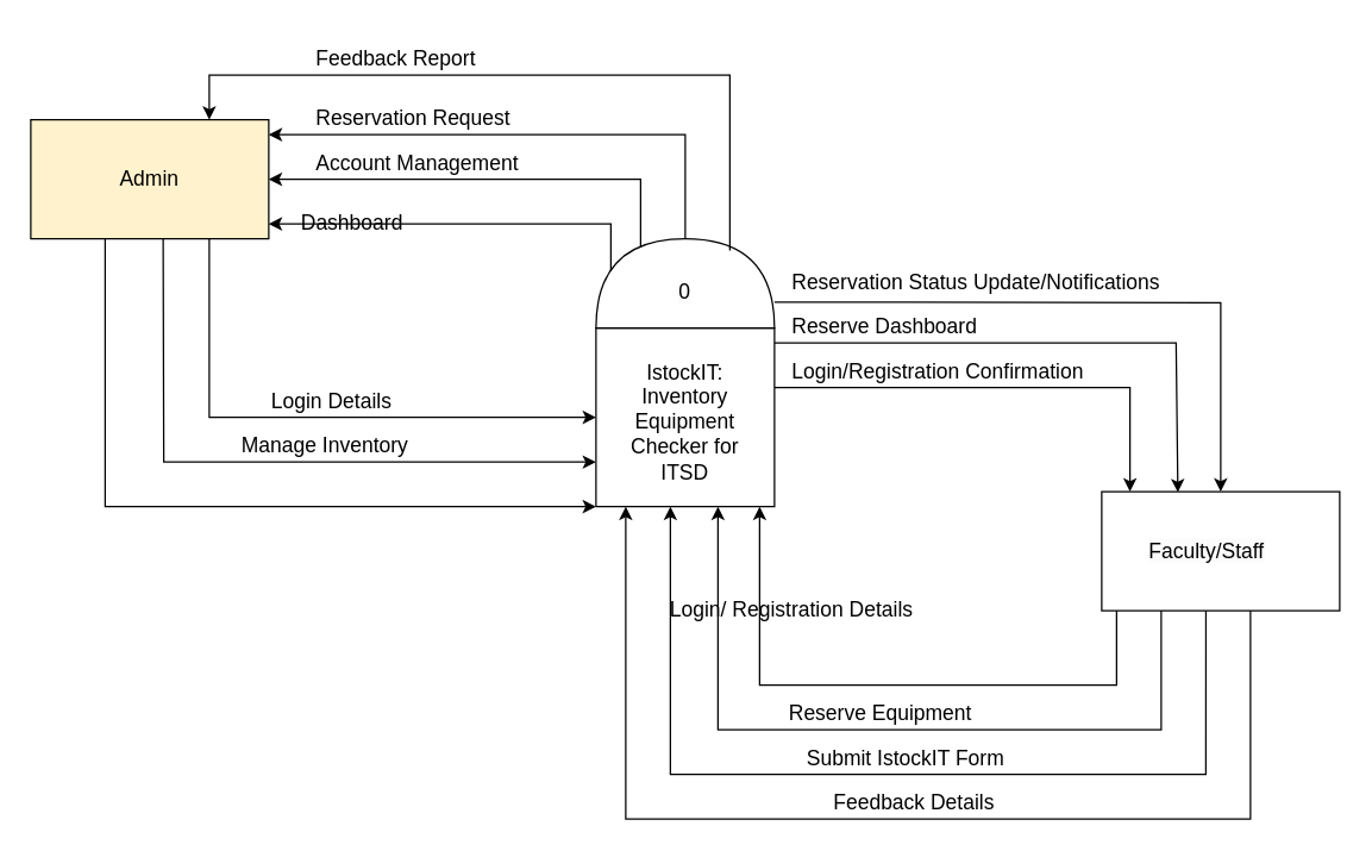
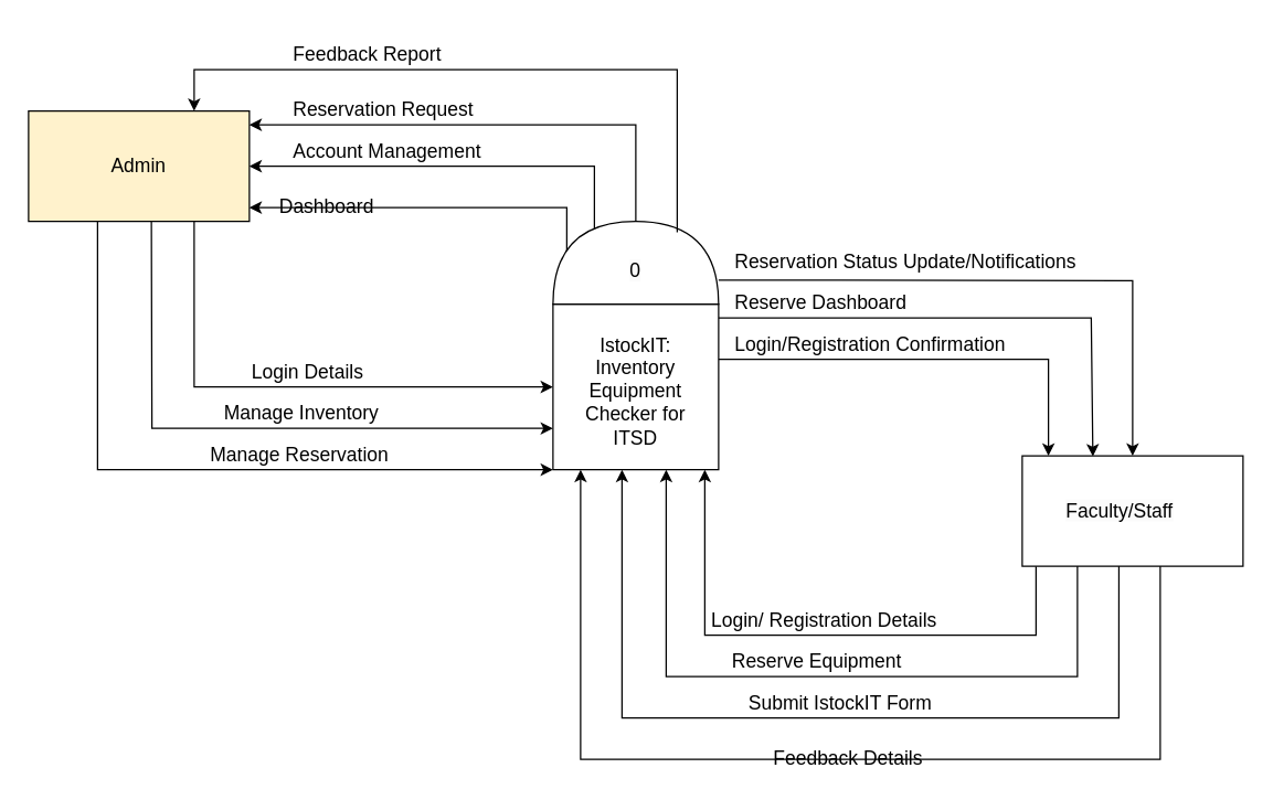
  <mxCell id="0" />
  <mxCell id="1" parent="0" />
  <mxCell id="2" value="&lt;font style=&quot;font-size: 14px;&quot; face=&quot;arial&quot;&gt;Admin&lt;/font&gt;" style="rounded=0;whiteSpace=wrap;html=1;fillColor=#fff2cc;" parent="1" vertex="1"><mxGeometry x="20" y="80" width="160" height="80" as="geometry" /></mxCell>
  <mxCell id="3" value="" style="edgeStyle=none;orthogonalLoop=1;jettySize=auto;html=1;rounded=0;entryX=1;entryY=0.75;entryDx=0;entryDy=0;" parent="1" edge="1"><mxGeometry width="80" relative="1" as="geometry"><mxPoint x="410" y="210" as="sourcePoint" /><mxPoint x="180" y="150" as="targetPoint" /><Array as="points"><mxPoint x="410" y="150" /></Array></mxGeometry></mxCell>
  <mxCell id="4" value="" style="edgeStyle=none;orthogonalLoop=1;jettySize=auto;html=1;rounded=0;entryX=1;entryY=0.75;entryDx=0;entryDy=0;" parent="1" edge="1"><mxGeometry width="80" relative="1" as="geometry"><mxPoint x="430" y="200" as="sourcePoint" /><mxPoint x="180" y="120" as="targetPoint" /><Array as="points"><mxPoint x="430" y="120" /></Array></mxGeometry></mxCell>
  <mxCell id="5" value="" style="edgeStyle=none;orthogonalLoop=1;jettySize=auto;html=1;rounded=0;entryX=1;entryY=0.75;entryDx=0;entryDy=0;exitX=0.5;exitY=0;exitDx=0;exitDy=0;" parent="1" edge="1"><mxGeometry width="80" relative="1" as="geometry"><mxPoint x="460" y="180" as="sourcePoint" /><mxPoint x="180" y="90" as="targetPoint" /><Array as="points"><mxPoint x="460" y="90" /></Array></mxGeometry></mxCell>
  <mxCell id="6" value="" style="edgeStyle=none;orthogonalLoop=1;jettySize=auto;html=1;rounded=0;" parent="1" edge="1"><mxGeometry width="80" relative="1" as="geometry"><mxPoint x="750" y="410" as="sourcePoint" /><mxPoint x="510" y="340" as="targetPoint" /><Array as="points"><mxPoint x="750" y="460" /><mxPoint x="510" y="460" /></Array></mxGeometry></mxCell>
  <mxCell id="7" value="" style="edgeStyle=none;orthogonalLoop=1;jettySize=auto;html=1;rounded=0;" parent="1" edge="1"><mxGeometry width="80" relative="1" as="geometry"><mxPoint x="780" y="380" as="sourcePoint" /><mxPoint x="482" y="340" as="targetPoint" /><Array as="points"><mxPoint x="780" y="490" /><mxPoint x="482" y="490" /></Array></mxGeometry></mxCell>
  <mxCell id="8" value="" style="edgeStyle=none;orthogonalLoop=1;jettySize=auto;html=1;rounded=0;exitX=0.438;exitY=0.625;exitDx=0;exitDy=0;exitPerimeter=0;" parent="1" source="15" edge="1"><mxGeometry width="80" relative="1" as="geometry"><mxPoint x="748" y="380" as="sourcePoint" /><mxPoint x="450" y="340" as="targetPoint" /><Array as="points"><mxPoint x="810" y="520" /><mxPoint x="450" y="520" /></Array></mxGeometry></mxCell>
  <mxCell id="9" value="" style="edgeStyle=none;orthogonalLoop=1;jettySize=auto;html=1;rounded=0;" parent="1" edge="1"><mxGeometry width="80" relative="1" as="geometry"><mxPoint x="840" y="400" as="sourcePoint" /><mxPoint x="420" y="340" as="targetPoint" /><Array as="points"><mxPoint x="840" y="550" /><mxPoint x="420" y="550" /></Array></mxGeometry></mxCell>
  <mxCell id="10" value="" style="edgeStyle=none;orthogonalLoop=1;jettySize=auto;html=1;rounded=0;" parent="1" edge="1"><mxGeometry width="80" relative="1" as="geometry"><mxPoint x="140" y="160" as="sourcePoint" /><mxPoint x="400" y="280" as="targetPoint" /><Array as="points"><mxPoint x="140" y="280" /></Array></mxGeometry></mxCell>
  <mxCell id="11" value="" style="edgeStyle=none;orthogonalLoop=1;jettySize=auto;html=1;rounded=0;entryX=0.834;entryY=0.995;entryDx=0;entryDy=0;entryPerimeter=0;" parent="1" edge="1"><mxGeometry width="80" relative="1" as="geometry"><mxPoint x="109" y="160" as="sourcePoint" /><mxPoint x="400" y="310.08" as="targetPoint" /><Array as="points"><mxPoint x="109.4" y="310" /></Array></mxGeometry></mxCell>
  <mxCell id="12" value="" style="edgeStyle=none;orthogonalLoop=1;jettySize=auto;html=1;rounded=0;" parent="1" edge="1"><mxGeometry width="80" relative="1" as="geometry"><mxPoint x="520" y="260" as="sourcePoint" /><mxPoint x="759" y="330" as="targetPoint" /><Array as="points"><mxPoint x="759" y="260" /></Array></mxGeometry></mxCell>
  <mxCell id="13" value="" style="edgeStyle=none;orthogonalLoop=1;jettySize=auto;html=1;rounded=0;entryX=0.32;entryY=0.005;entryDx=0;entryDy=0;entryPerimeter=0;" parent="1" target="15" edge="1"><mxGeometry width="80" relative="1" as="geometry"><mxPoint x="520" y="230" as="sourcePoint" /><mxPoint x="759" y="300" as="targetPoint" /><Array as="points"><mxPoint x="790" y="230" /></Array></mxGeometry></mxCell>
  <mxCell id="14" value="" style="edgeStyle=none;orthogonalLoop=1;jettySize=auto;html=1;rounded=0;entryX=0.5;entryY=0;entryDx=0;entryDy=0;" parent="1" target="15" edge="1"><mxGeometry width="80" relative="1" as="geometry"><mxPoint x="520" y="202.5" as="sourcePoint" /><mxPoint x="791" y="302.5" as="targetPoint" /><Array as="points"><mxPoint x="820" y="203" /></Array></mxGeometry></mxCell>
  <mxCell id="15" value="" style="rounded=0;whiteSpace=wrap;html=1;" parent="1" vertex="1"><mxGeometry x="740" y="330" width="160" height="80" as="geometry" /></mxCell>
  <mxCell id="16" value="" style="group" parent="1" vertex="1" connectable="0"><mxGeometry x="400" y="160" width="120" height="185" as="geometry" /></mxCell>
  <mxCell id="17" value="" style="rounded=0;whiteSpace=wrap;html=1;rotation=90;" parent="16" vertex="1"><mxGeometry y="60" width="120" height="120" as="geometry" /></mxCell>
  <mxCell id="18" value="&lt;font face=&quot;arial&quot; style=&quot;font-size: 14px;&quot;&gt;0&lt;/font&gt;" style="text;html=1;align=center;verticalAlign=middle;whiteSpace=wrap;rounded=0;" parent="16" vertex="1"><mxGeometry x="30" y="30" width="60" height="30" as="geometry" /></mxCell>
  <mxCell id="19" value="&lt;font style=&quot;font-size: 14px;&quot; face=&quot;arial&quot;&gt;IstockIT: Inventory Equipment Checker for ITSD&lt;/font&gt;" style="text;html=1;align=center;verticalAlign=middle;whiteSpace=wrap;rounded=0;" parent="16" vertex="1"><mxGeometry x="15" y="60" width="90" height="125" as="geometry" /></mxCell>
  <mxCell id="20" value="" style="shape=or;whiteSpace=wrap;html=1;rotation=-90;" parent="16" vertex="1"><mxGeometry x="30" y="-30" width="60" height="120" as="geometry" /></mxCell>
  <mxCell id="21" value="&lt;span style=&quot;color: rgb(0, 0, 0); font-family: arial; font-size: 14px; font-style: normal; font-variant-ligatures: normal; font-variant-caps: normal; font-weight: 400; letter-spacing: normal; orphans: 2; text-indent: 0px; text-transform: none; widows: 2; word-spacing: 0px; -webkit-text-stroke-width: 0px; white-space: normal; background-color: rgb(251, 251, 251); text-decoration-thickness: initial; text-decoration-style: initial; text-decoration-color: initial; float: none; display: inline !important;&quot;&gt;0&lt;/span&gt;" style="text;whiteSpace=wrap;html=1;align=center;" parent="16" vertex="1"><mxGeometry x="25.999" y="21.004" width="68" height="39" as="geometry" /></mxCell>
  <mxCell id="22" value="&lt;font face=&quot;arial&quot; style=&quot;font-size: 14px;&quot;&gt;Login Details&lt;/font&gt;" style="text;html=1;align=left;verticalAlign=bottom;whiteSpace=wrap;rounded=0;" parent="1" vertex="1"><mxGeometry x="180" y="250" width="100" height="30" as="geometry" /></mxCell>
  <mxCell id="23" value="&lt;font face=&quot;arial&quot; style=&quot;font-size: 14px;&quot;&gt;Dashboard&lt;/font&gt;" style="text;html=1;align=left;verticalAlign=bottom;whiteSpace=wrap;rounded=0;" parent="1" vertex="1"><mxGeometry x="200" y="130" width="100" height="30" as="geometry" /></mxCell>
  <mxCell id="24" value="&lt;font face=&quot;arial&quot; style=&quot;font-size: 14px;&quot;&gt;Manage Inventory&lt;/font&gt;" style="text;html=1;align=left;verticalAlign=bottom;whiteSpace=wrap;rounded=0;" parent="1" vertex="1"><mxGeometry x="160" y="280" width="120" height="30" as="geometry" /></mxCell>
  <mxCell id="25" value="&lt;font style=&quot;font-size: 14px;&quot; face=&quot;arial&quot;&gt;Account Management&lt;/font&gt;" style="text;html=1;align=left;verticalAlign=bottom;whiteSpace=wrap;rounded=0;" parent="1" vertex="1"><mxGeometry x="210" y="90" width="170" height="30" as="geometry" /></mxCell>
  <mxCell id="26" value="&lt;font face=&quot;arial&quot;&gt;&lt;span style=&quot;font-size: 14px;&quot;&gt;Reservation Status Update/Notifications&lt;/span&gt;&lt;/font&gt;" style="text;html=1;align=left;verticalAlign=bottom;whiteSpace=wrap;rounded=0;" parent="1" vertex="1"><mxGeometry x="530" y="170" width="250" height="30" as="geometry" /></mxCell>
  <mxCell id="27" value="&lt;font face=&quot;arial&quot; style=&quot;font-size: 14px;&quot;&gt;Reservation Request&lt;/font&gt;" style="text;html=1;align=left;verticalAlign=bottom;whiteSpace=wrap;rounded=0;" parent="1" vertex="1"><mxGeometry x="210" y="60" width="190" height="30" as="geometry" /></mxCell>
  <mxCell id="28" value="&lt;font face=&quot;arial&quot; style=&quot;font-size: 14px;&quot;&gt;Login/Registration Confirmation&amp;nbsp;&lt;/font&gt;" style="text;html=1;align=left;verticalAlign=bottom;whiteSpace=wrap;rounded=0;" parent="1" vertex="1"><mxGeometry x="530" y="230" width="260" height="30" as="geometry" /></mxCell>
  <mxCell id="29" value="&lt;font face=&quot;arial&quot; style=&quot;font-size: 14px;&quot;&gt;Reserve Equipment&lt;/font&gt;" style="text;html=1;align=left;verticalAlign=bottom;whiteSpace=wrap;rounded=0;" parent="1" vertex="1"><mxGeometry x="527.5" y="460" width="170" height="30" as="geometry" /></mxCell>
- <mxCell id="30" value="&lt;font face=&quot;arial&quot; style=&quot;font-size: 14px;&quot;&gt;Login/ Registration Details&lt;/font&gt;" style="text;html=1;align=left;verticalAlign=bottom;whiteSpace=wrap;rounded=0;" parent="1" vertex="1"><mxGeometry x="447.5" y="390" width="200" height="30" as="geometry" /></mxCell>
- <mxCell id="31" value="&lt;font style=&quot;font-size: 14px;&quot; face=&quot;arial&quot;&gt;Feedback Details&lt;/font&gt;" style="text;html=1;align=left;verticalAlign=bottom;whiteSpace=wrap;rounded=0;" parent="1" vertex="1"><mxGeometry x="557.5" y="520" width="170" height="30" as="geometry" /></mxCell>
+ <mxCell id="30" value="&lt;font face=&quot;arial&quot; style=&quot;font-size: 14px;&quot;&gt;Login/ Registration Details&lt;/font&gt;" style="text;html=1;align=left;verticalAlign=bottom;whiteSpace=wrap;rounded=0;" parent="1" vertex="1"><mxGeometry x="512.5" y="430" width="200" height="30" as="geometry" /></mxCell>
+ <mxCell id="31" value="&lt;font style=&quot;font-size: 14px;&quot; face=&quot;arial&quot;&gt;Feedback Details&lt;/font&gt;" style="text;html=1;align=left;verticalAlign=bottom;whiteSpace=wrap;rounded=0;" parent="1" vertex="1"><mxGeometry x="557.5" y="530" width="170" height="30" as="geometry" /></mxCell>
  <mxCell id="32" value="&lt;font face=&quot;arial&quot; style=&quot;font-size: 14px;&quot;&gt;Submit IstockIT Form&lt;/font&gt;" style="text;html=1;align=left;verticalAlign=bottom;whiteSpace=wrap;rounded=0;" parent="1" vertex="1"><mxGeometry x="540" y="490" width="205" height="30" as="geometry" /></mxCell>
  <mxCell id="33" value="&lt;span style=&quot;color: rgb(0, 0, 0); font-family: arial; font-size: 14px; font-style: normal; font-variant-ligatures: normal; font-variant-caps: normal; font-weight: 400; letter-spacing: normal; orphans: 2; text-align: center; text-indent: 0px; text-transform: none; widows: 2; word-spacing: 0px; -webkit-text-stroke-width: 0px; white-space: normal; background-color: rgb(251, 251, 251); text-decoration-thickness: initial; text-decoration-style: initial; text-decoration-color: initial; display: inline !important; float: none;&quot;&gt;Faculty/Staff&lt;/span&gt;" style="text;whiteSpace=wrap;html=1;" parent="1" vertex="1"><mxGeometry x="770" y="355" width="70" height="40" as="geometry" /></mxCell>
  <mxCell id="34" value="" style="edgeStyle=none;orthogonalLoop=1;jettySize=auto;html=1;rounded=0;" edge="1" parent="1"><mxGeometry width="80" relative="1" as="geometry"><mxPoint x="70" y="160" as="sourcePoint" /><mxPoint x="400" y="340" as="targetPoint" /><Array as="points"><mxPoint x="70" y="340" /></Array></mxGeometry></mxCell>
+ <mxCell id="35" value="&lt;font face=&quot;arial&quot; style=&quot;font-size: 14px;&quot;&gt;Manage Reservation&lt;/font&gt;" style="text;html=1;align=left;verticalAlign=bottom;whiteSpace=wrap;rounded=0;" vertex="1" parent="1"><mxGeometry x="150" y="310" width="140" height="30" as="geometry" /></mxCell>
  <mxCell id="36" value="&lt;font face=&quot;arial&quot; style=&quot;font-size: 14px;&quot;&gt;Reserve Dashboard&lt;/font&gt;" style="text;html=1;align=left;verticalAlign=bottom;whiteSpace=wrap;rounded=0;" vertex="1" parent="1"><mxGeometry x="530" y="200" width="200" height="30" as="geometry" /></mxCell>
  <mxCell id="37" value="" style="edgeStyle=none;orthogonalLoop=1;jettySize=auto;html=1;rounded=0;exitX=0.869;exitY=0.75;exitDx=0;exitDy=0;exitPerimeter=0;entryX=0.75;entryY=0;entryDx=0;entryDy=0;" edge="1" parent="1" source="20" target="2"><mxGeometry width="80" relative="1" as="geometry"><mxPoint x="490" y="160" as="sourcePoint" /><mxPoint x="120" y="50" as="targetPoint" /><Array as="points"><mxPoint x="490" y="50" /><mxPoint x="140" y="50" /></Array></mxGeometry></mxCell>
  <mxCell id="38" value="&lt;font face=&quot;arial&quot; style=&quot;font-size: 14px;&quot;&gt;Feedback Report&lt;/font&gt;" style="text;html=1;align=left;verticalAlign=bottom;whiteSpace=wrap;rounded=0;" vertex="1" parent="1"><mxGeometry x="210" y="20" width="190" height="30" as="geometry" /></mxCell>
